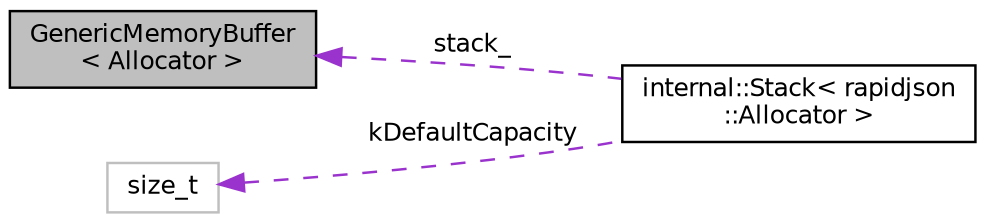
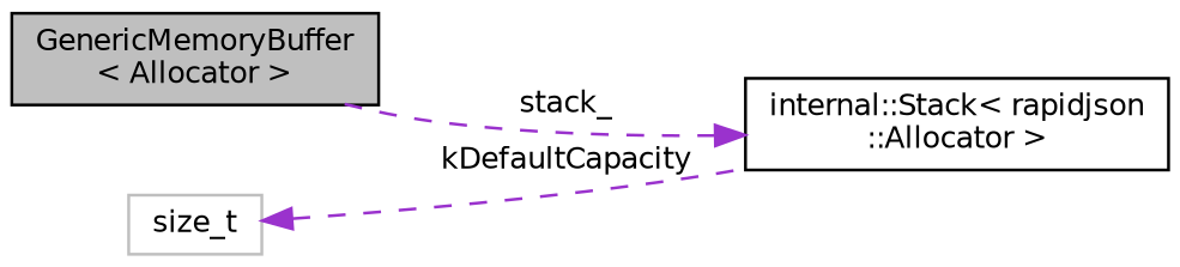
  digraph {
    fontname="DejaVu Sans"
    rankdir=LR
    node [color=black fillcolor=white fontname="DejaVu Sans" fontsize=10 shape=record style=filled]
    edge [color=darkorchid3 dir=back fontname="DejaVu Sans" fontsize=10 labelfontname=Helvetica labelfontsize=10 style=dashed]
    n1 [fillcolor=grey75 fontcolor=black height=0.2 label="GenericMemoryBuffer\l\< Allocator \>" width=0.4]
    n2 [height=0.2 label="internal::Stack\< rapidjson\l::Allocator \>" width=0.4]
    n3 [color=grey75 height=0.2 label=size_t width=0.4]
-   n1 -> n2 [label=" stack_"]
+   n2 -> n1 [label=" stack_"]
    n3 -> n2 [label=" kDefaultCapacity"]
  }
